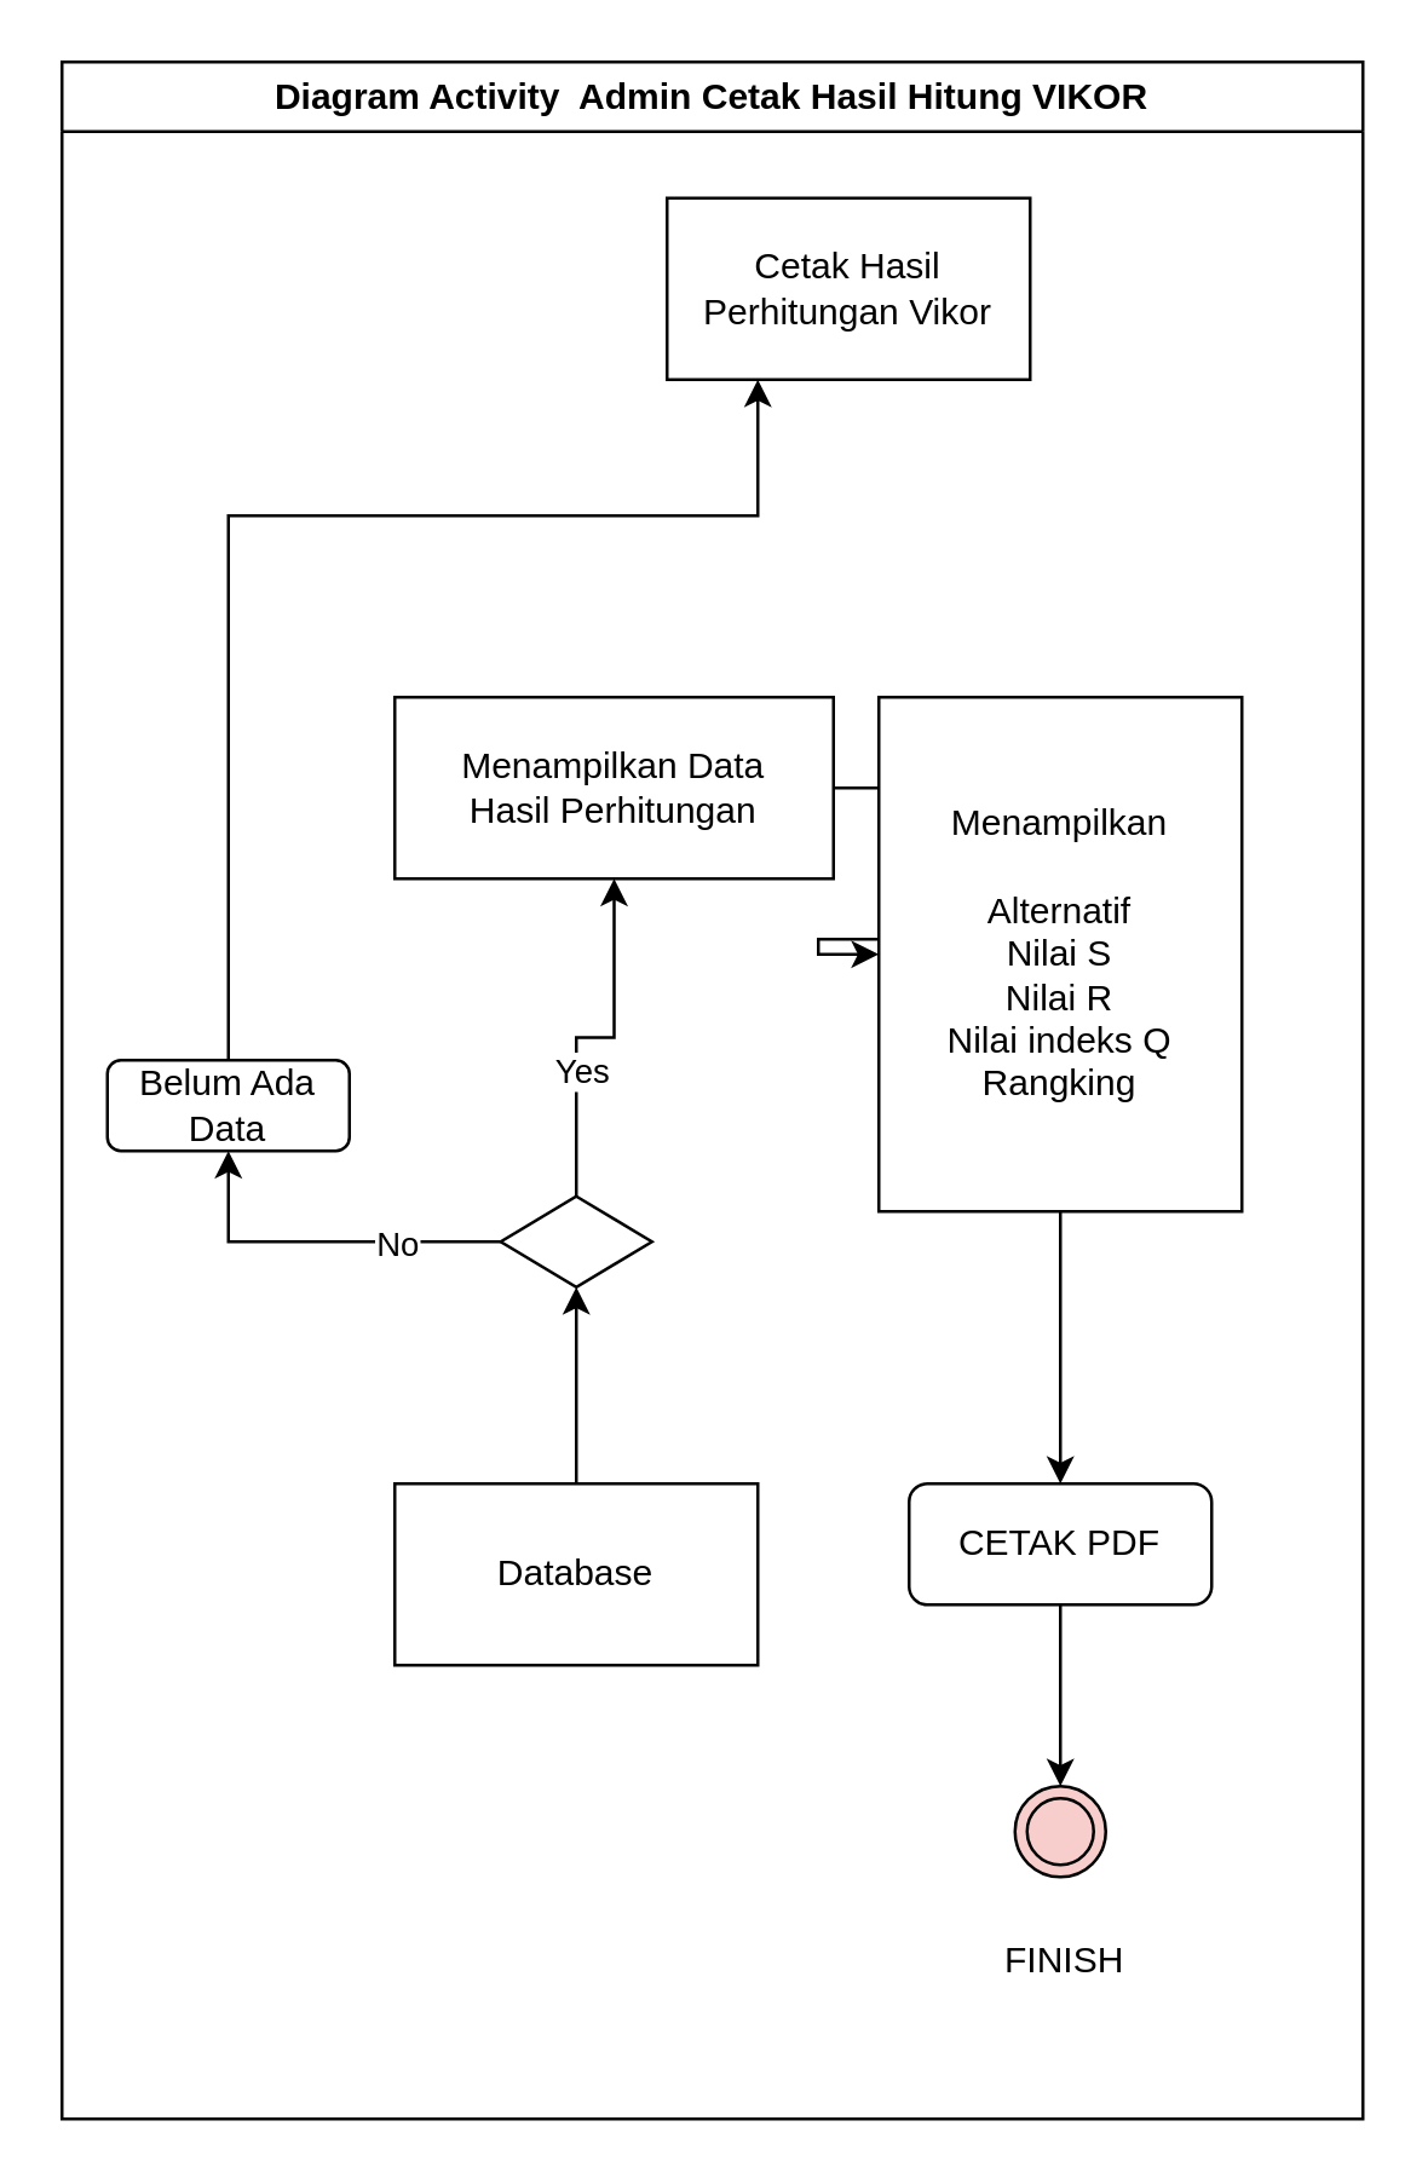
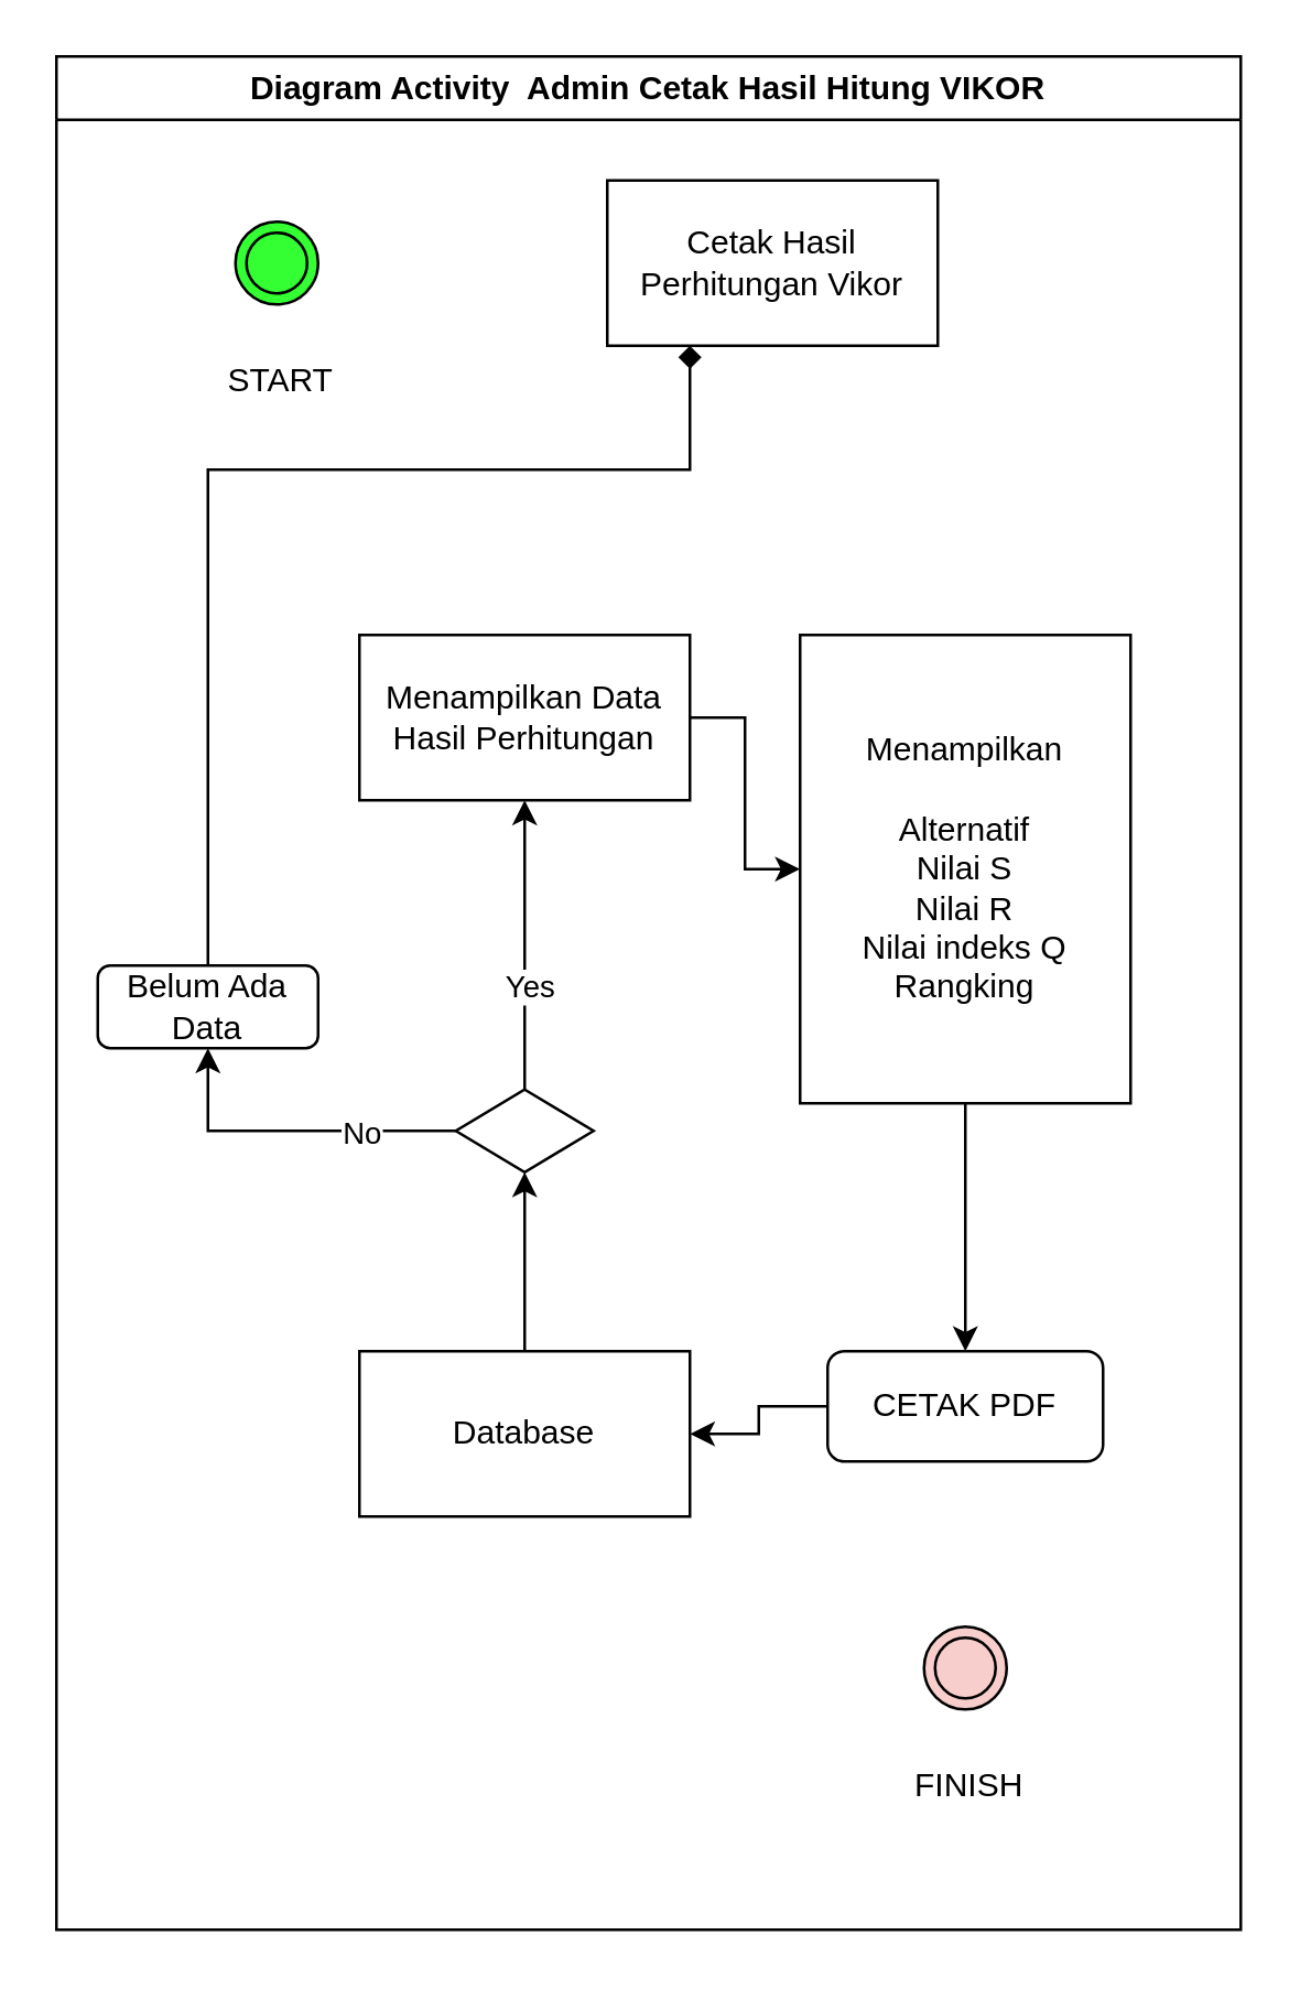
  <mxCell id="0" />
  <mxCell id="1" parent="0" />
  <mxCell id="2" value="Diagram Activity&amp;nbsp; Admin Cetak Hasil Hitung VIKOR" style="swimlane;whiteSpace=wrap;html=1;" vertex="1" parent="1"><mxGeometry x="20" y="20" width="430" height="680" as="geometry" /></mxCell>
  <mxCell id="3" style="edgeStyle=orthogonalEdgeStyle;rounded=0;orthogonalLoop=1;jettySize=auto;html=1;entryX=0;entryY=0.5;entryDx=0;entryDy=0;" edge="1" parent="2" source="4" target="9"><mxGeometry relative="1" as="geometry" /></mxCell>
- <mxCell id="4" value="Menampilkan Data&lt;div&gt;Hasil Perhitungan&lt;/div&gt;" style="rounded=0;whiteSpace=wrap;html=1;" vertex="1" parent="2"><mxGeometry x="110" y="210" width="145" height="60" as="geometry" /></mxCell>
+ <mxCell id="4" value="Menampilkan Data&lt;div&gt;Hasil Perhitungan&lt;/div&gt;" style="rounded=0;whiteSpace=wrap;html=1;" vertex="1" parent="2"><mxGeometry x="110" y="210" width="120" height="60" as="geometry" /></mxCell>
  <mxCell id="5" style="edgeStyle=orthogonalEdgeStyle;rounded=0;orthogonalLoop=1;jettySize=auto;html=1;entryX=0.5;entryY=1;entryDx=0;entryDy=0;" edge="1" parent="2" source="6" target="15"><mxGeometry relative="1" as="geometry" /></mxCell>
  <mxCell id="6" value="Database" style="rounded=0;whiteSpace=wrap;html=1;" vertex="1" parent="2"><mxGeometry x="110" y="470" width="120" height="60" as="geometry" /></mxCell>
  <mxCell id="7" value="Cetak Hasil Perhitungan Vikor" style="rounded=0;whiteSpace=wrap;html=1;" vertex="1" parent="2"><mxGeometry x="200" y="45" width="120" height="60" as="geometry" /></mxCell>
  <mxCell id="8" style="edgeStyle=orthogonalEdgeStyle;rounded=0;orthogonalLoop=1;jettySize=auto;html=1;entryX=0.5;entryY=0;entryDx=0;entryDy=0;" edge="1" parent="2" source="9" target="19"><mxGeometry relative="1" as="geometry" /></mxCell>
  <mxCell id="9" value="Menampilkan&lt;div&gt;&lt;br&gt;&lt;div&gt;Alternatif&lt;/div&gt;&lt;/div&gt;&lt;div&gt;Nilai S&lt;/div&gt;&lt;div&gt;Nilai R&lt;/div&gt;&lt;div&gt;Nilai indeks Q&lt;/div&gt;&lt;div&gt;Rangking&lt;/div&gt;" style="rounded=0;whiteSpace=wrap;html=1;" vertex="1" parent="2"><mxGeometry x="270" y="210" width="120" height="170" as="geometry" /></mxCell>
+ <mxCell id="10" value="&lt;span style=&quot;white-space: pre;&quot;&gt;&#09;&lt;span style=&quot;white-space: pre;&quot;&gt;&#09;&lt;/span&gt;&lt;/span&gt;&lt;div&gt;&lt;br&gt;&lt;/div&gt;&lt;div&gt;&lt;br&gt;&lt;/div&gt;&lt;div&gt;&lt;br&gt;&lt;/div&gt;&lt;div&gt;&lt;br&gt;&lt;/div&gt;&lt;div&gt;&lt;br&gt;&lt;/div&gt;&lt;div&gt;&amp;nbsp;START&lt;/div&gt;" style="ellipse;shape=doubleEllipse;whiteSpace=wrap;html=1;aspect=fixed;fillColor=light-dark(#33FF33,var(--ge-dark-color, #121212));" vertex="1" parent="2"><mxGeometry x="65" y="60" width="30" height="30" as="geometry" /></mxCell>
  <mxCell id="11" style="edgeStyle=orthogonalEdgeStyle;rounded=0;orthogonalLoop=1;jettySize=auto;html=1;entryX=0.5;entryY=1;entryDx=0;entryDy=0;" edge="1" parent="2" source="15" target="17"><mxGeometry relative="1" as="geometry" /></mxCell>
  <mxCell id="12" value="No" style="edgeLabel;html=1;align=center;verticalAlign=middle;resizable=0;points=[];" vertex="1" connectable="0" parent="11"><mxGeometry x="-0.563" y="-3" relative="1" as="geometry"><mxPoint x="-9" y="3" as="offset" /></mxGeometry></mxCell>
  <mxCell id="13" style="edgeStyle=orthogonalEdgeStyle;rounded=0;orthogonalLoop=1;jettySize=auto;html=1;entryX=0.5;entryY=1;entryDx=0;entryDy=0;" edge="1" parent="2" source="15" target="4"><mxGeometry relative="1" as="geometry" /></mxCell>
  <mxCell id="14" value="Yes" style="edgeLabel;html=1;align=center;verticalAlign=middle;resizable=0;points=[];" vertex="1" connectable="0" parent="13"><mxGeometry x="-0.285" y="-1" relative="1" as="geometry"><mxPoint as="offset" /></mxGeometry></mxCell>
  <mxCell id="15" value="" style="rhombus;whiteSpace=wrap;html=1;" vertex="1" parent="2"><mxGeometry x="145" y="375" width="50" height="30" as="geometry" /></mxCell>
- <mxCell id="16" style="edgeStyle=orthogonalEdgeStyle;rounded=0;orthogonalLoop=1;jettySize=auto;html=1;entryX=0.25;entryY=1;entryDx=0;entryDy=0;" edge="1" parent="2" source="17" target="7"><mxGeometry relative="1" as="geometry"><Array as="points"><mxPoint x="55" y="150" /><mxPoint x="230" y="150" /></Array></mxGeometry></mxCell>
+ <mxCell id="16" style="edgeStyle=orthogonalEdgeStyle;rounded=0;orthogonalLoop=1;jettySize=auto;html=1;entryX=0.25;entryY=1;entryDx=0;entryDy=0;endArrow=diamond;" edge="1" parent="2" source="17" target="7"><mxGeometry relative="1" as="geometry"><Array as="points"><mxPoint x="55" y="150" /><mxPoint x="230" y="150" /></Array></mxGeometry></mxCell>
  <mxCell id="17" value="Belum Ada Data" style="rounded=1;whiteSpace=wrap;html=1;" vertex="1" parent="2"><mxGeometry x="15" y="330" width="80" height="30" as="geometry" /></mxCell>
- <mxCell id="18" style="edgeStyle=orthogonalEdgeStyle;rounded=0;orthogonalLoop=1;jettySize=auto;html=1;entryX=0.5;entryY=0;entryDx=0;entryDy=0;" edge="1" parent="2" source="19" target="20"><mxGeometry relative="1" as="geometry" /></mxCell>
+ <mxCell id="18" style="edgeStyle=orthogonalEdgeStyle;rounded=0;orthogonalLoop=1;jettySize=auto;html=1;" edge="1" parent="2" source="19" target="6"><mxGeometry relative="1" as="geometry" /></mxCell>
  <mxCell id="19" value="CETAK PDF" style="rounded=1;whiteSpace=wrap;html=1;" vertex="1" parent="2"><mxGeometry x="280" y="470" width="100" height="40" as="geometry" /></mxCell>
  <mxCell id="20" value="&lt;span style=&quot;white-space: pre;&quot;&gt;&#09;&lt;span style=&quot;white-space: pre;&quot;&gt;&#09;&lt;/span&gt;&lt;/span&gt;&lt;div&gt;&lt;br&gt;&lt;/div&gt;&lt;div&gt;&lt;br&gt;&lt;/div&gt;&lt;div&gt;&lt;br&gt;&lt;/div&gt;&lt;div&gt;&lt;br&gt;&lt;/div&gt;&lt;div&gt;&lt;br&gt;&lt;/div&gt;&lt;div&gt;&amp;nbsp;FINISH&lt;/div&gt;" style="ellipse;shape=doubleEllipse;whiteSpace=wrap;html=1;aspect=fixed;fillColor=#f8cecc;strokeColor=#000000;" vertex="1" parent="2"><mxGeometry x="315" y="570" width="30" height="30" as="geometry" /></mxCell>
